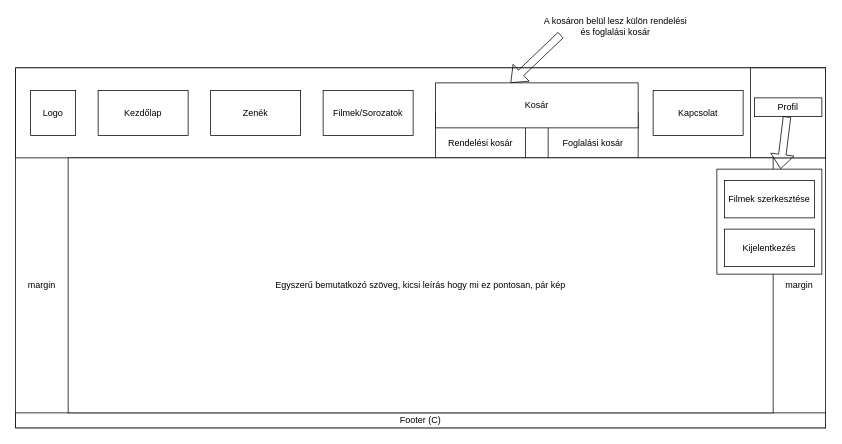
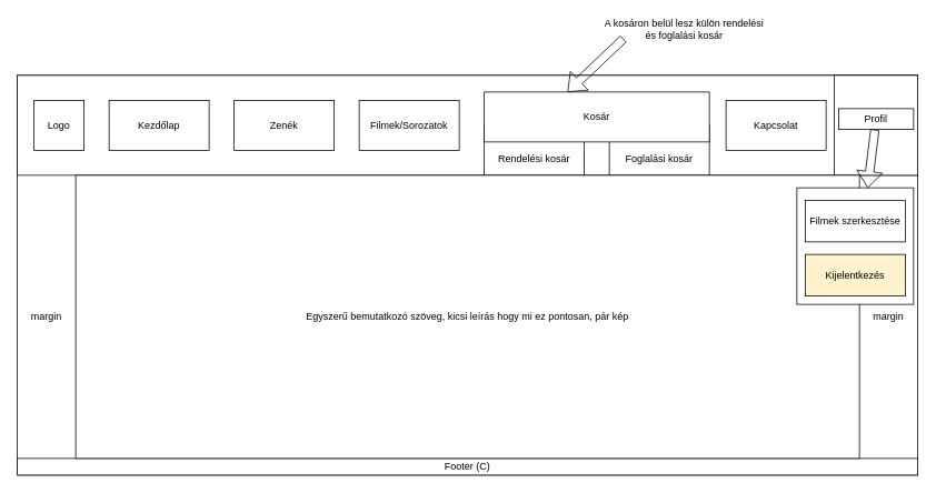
  <mxCell id="0" />
  <mxCell id="1" parent="0" />
  <mxCell id="2" value="" style="rounded=0;whiteSpace=wrap;html=1;" vertex="1" parent="1"><mxGeometry x="20" y="90" width="1080" height="480" as="geometry" /></mxCell>
  <mxCell id="3" value="" style="rounded=0;whiteSpace=wrap;html=1;" vertex="1" parent="1"><mxGeometry x="20" y="90" width="1080" height="120" as="geometry" /></mxCell>
  <mxCell id="4" style="edgeStyle=orthogonalEdgeStyle;rounded=0;orthogonalLoop=1;jettySize=auto;html=1;exitX=0.5;exitY=0;exitDx=0;exitDy=0;" edge="1" parent="1" source="5"><mxGeometry relative="1" as="geometry"><mxPoint x="560" y="550" as="targetPoint" /></mxGeometry></mxCell>
  <mxCell id="5" value="" style="rounded=0;whiteSpace=wrap;html=1;" vertex="1" parent="1"><mxGeometry x="20" y="550" width="1080" height="20" as="geometry" /></mxCell>
  <mxCell id="6" value="" style="rounded=0;whiteSpace=wrap;html=1;" vertex="1" parent="1"><mxGeometry x="1000" y="90" width="100" height="120" as="geometry" /></mxCell>
  <mxCell id="7" value="" style="rounded=0;whiteSpace=wrap;html=1;" vertex="1" parent="1"><mxGeometry x="130" y="120" width="120" height="60" as="geometry" /></mxCell>
  <mxCell id="8" value="" style="rounded=0;whiteSpace=wrap;html=1;" vertex="1" parent="1"><mxGeometry x="730" y="150" width="120" height="60" as="geometry" /></mxCell>
  <mxCell id="9" value="" style="rounded=0;whiteSpace=wrap;html=1;" vertex="1" parent="1"><mxGeometry x="280" y="120" width="120" height="60" as="geometry" /></mxCell>
  <mxCell id="10" value="" style="rounded=0;whiteSpace=wrap;html=1;" vertex="1" parent="1"><mxGeometry x="580" y="150" width="120" height="60" as="geometry" /></mxCell>
  <mxCell id="11" value="" style="rounded=0;whiteSpace=wrap;html=1;" vertex="1" parent="1"><mxGeometry x="430" y="120" width="120" height="60" as="geometry" /></mxCell>
  <mxCell id="12" value="Egyszerű bemutatkozó szöveg, kicsi leírás hogy mi ez pontosan, pár kép" style="rounded=0;whiteSpace=wrap;html=1;" vertex="1" parent="1"><mxGeometry x="90" y="210" width="940" height="340" as="geometry" /></mxCell>
  <mxCell id="13" value="Kezdőlap" style="text;html=1;align=center;verticalAlign=middle;whiteSpace=wrap;rounded=0;" vertex="1" parent="1"><mxGeometry x="130" y="120" width="120" height="60" as="geometry" /></mxCell>
  <mxCell id="14" value="" style="rounded=0;whiteSpace=wrap;html=1;" vertex="1" parent="1"><mxGeometry x="40" y="120" width="60" height="60" as="geometry" /></mxCell>
  <mxCell id="15" value="&lt;div&gt;Logo&lt;/div&gt;" style="text;html=1;align=center;verticalAlign=middle;whiteSpace=wrap;rounded=0;" vertex="1" parent="1"><mxGeometry x="40" y="120" width="60" height="60" as="geometry" /></mxCell>
  <mxCell id="16" value="Zenék" style="text;html=1;align=center;verticalAlign=middle;whiteSpace=wrap;rounded=0;" vertex="1" parent="1"><mxGeometry x="280" y="120" width="120" height="60" as="geometry" /></mxCell>
  <mxCell id="17" value="Filmek/Sorozatok" style="text;html=1;align=center;verticalAlign=middle;whiteSpace=wrap;rounded=0;" vertex="1" parent="1"><mxGeometry x="430" y="120" width="120" height="60" as="geometry" /></mxCell>
  <mxCell id="18" value="Rendelési kosár" style="text;html=1;align=center;verticalAlign=middle;whiteSpace=wrap;rounded=0;" vertex="1" parent="1"><mxGeometry x="580" y="160" width="120" height="60" as="geometry" /></mxCell>
  <mxCell id="19" value="Footer (C)" style="text;html=1;align=center;verticalAlign=middle;whiteSpace=wrap;rounded=0;" vertex="1" parent="1"><mxGeometry x="20" y="550" width="1080" height="20" as="geometry" /></mxCell>
  <mxCell id="20" value="margin" style="text;html=1;align=center;verticalAlign=middle;whiteSpace=wrap;rounded=0;" vertex="1" parent="1"><mxGeometry x="20" y="210" width="70" height="340" as="geometry" /></mxCell>
  <mxCell id="21" value="margin" style="text;html=1;align=center;verticalAlign=middle;whiteSpace=wrap;rounded=0;" vertex="1" parent="1"><mxGeometry x="1030" y="210" width="70" height="340" as="geometry" /></mxCell>
  <mxCell id="22" value="Profil" style="rounded=0;whiteSpace=wrap;html=1;" vertex="1" parent="1"><mxGeometry x="1005" y="130" width="90" height="25" as="geometry" /></mxCell>
  <mxCell id="23" value="" style="rounded=0;whiteSpace=wrap;html=1;" vertex="1" parent="1"><mxGeometry x="870" y="120" width="120" height="60" as="geometry" /></mxCell>
  <mxCell id="24" value="Kapcsolat" style="text;html=1;align=center;verticalAlign=middle;whiteSpace=wrap;rounded=0;" vertex="1" parent="1"><mxGeometry x="870" y="120" width="120" height="60" as="geometry" /></mxCell>
  <mxCell id="25" value="Foglalási kosár" style="text;html=1;align=center;verticalAlign=middle;whiteSpace=wrap;rounded=0;" vertex="1" parent="1"><mxGeometry x="730" y="160" width="120" height="60" as="geometry" /></mxCell>
  <mxCell id="26" value="Kosár" style="rounded=0;whiteSpace=wrap;html=1;" vertex="1" parent="1"><mxGeometry x="580" y="110" width="270" height="60" as="geometry" /></mxCell>
  <mxCell id="27" value="A kosáron belül lesz külön rendelési és foglalási kosár" style="text;html=1;align=center;verticalAlign=middle;whiteSpace=wrap;rounded=0;" vertex="1" parent="1"><mxGeometry x="720" y="20" width="200" height="30" as="geometry" /></mxCell>
  <mxCell id="28" value="" style="endArrow=classic;html=1;rounded=0;entryX=0.37;entryY=0;entryDx=0;entryDy=0;shape=flexArrow;entryPerimeter=0;exitX=0.135;exitY=0.867;exitDx=0;exitDy=0;exitPerimeter=0;" edge="1" parent="1" source="27" target="26"><mxGeometry width="50" height="50" relative="1" as="geometry"><mxPoint x="600" y="70" as="sourcePoint" /><mxPoint x="480" y="150" as="targetPoint" /></mxGeometry></mxCell>
  <mxCell id="29" value="" style="rounded=0;whiteSpace=wrap;html=1;" vertex="1" parent="1"><mxGeometry x="955" y="225" width="140" height="140" as="geometry" /></mxCell>
  <mxCell id="30" value="Filmek szerkesztése" style="rounded=0;whiteSpace=wrap;html=1;" vertex="1" parent="1"><mxGeometry x="965" y="240" width="120" height="50" as="geometry" /></mxCell>
- <mxCell id="31" value="Kijelentkezés" style="rounded=0;whiteSpace=wrap;html=1;" vertex="1" parent="1"><mxGeometry x="965" y="305" width="120" height="50" as="geometry" /></mxCell>
+ <mxCell id="31" value="Kijelentkezés" style="rounded=0;whiteSpace=wrap;html=1;fillColor=#fff2cc;" vertex="1" parent="1"><mxGeometry x="965" y="305" width="120" height="50" as="geometry" /></mxCell>
  <mxCell id="32" value="" style="endArrow=classic;html=1;rounded=0;entryX=0.607;entryY=0;entryDx=0;entryDy=0;shape=flexArrow;entryPerimeter=0;" edge="1" parent="1" source="22" target="29"><mxGeometry width="50" height="50" relative="1" as="geometry"><mxPoint x="1237" y="186" as="sourcePoint" /><mxPoint x="1170" y="250" as="targetPoint" /></mxGeometry></mxCell>
